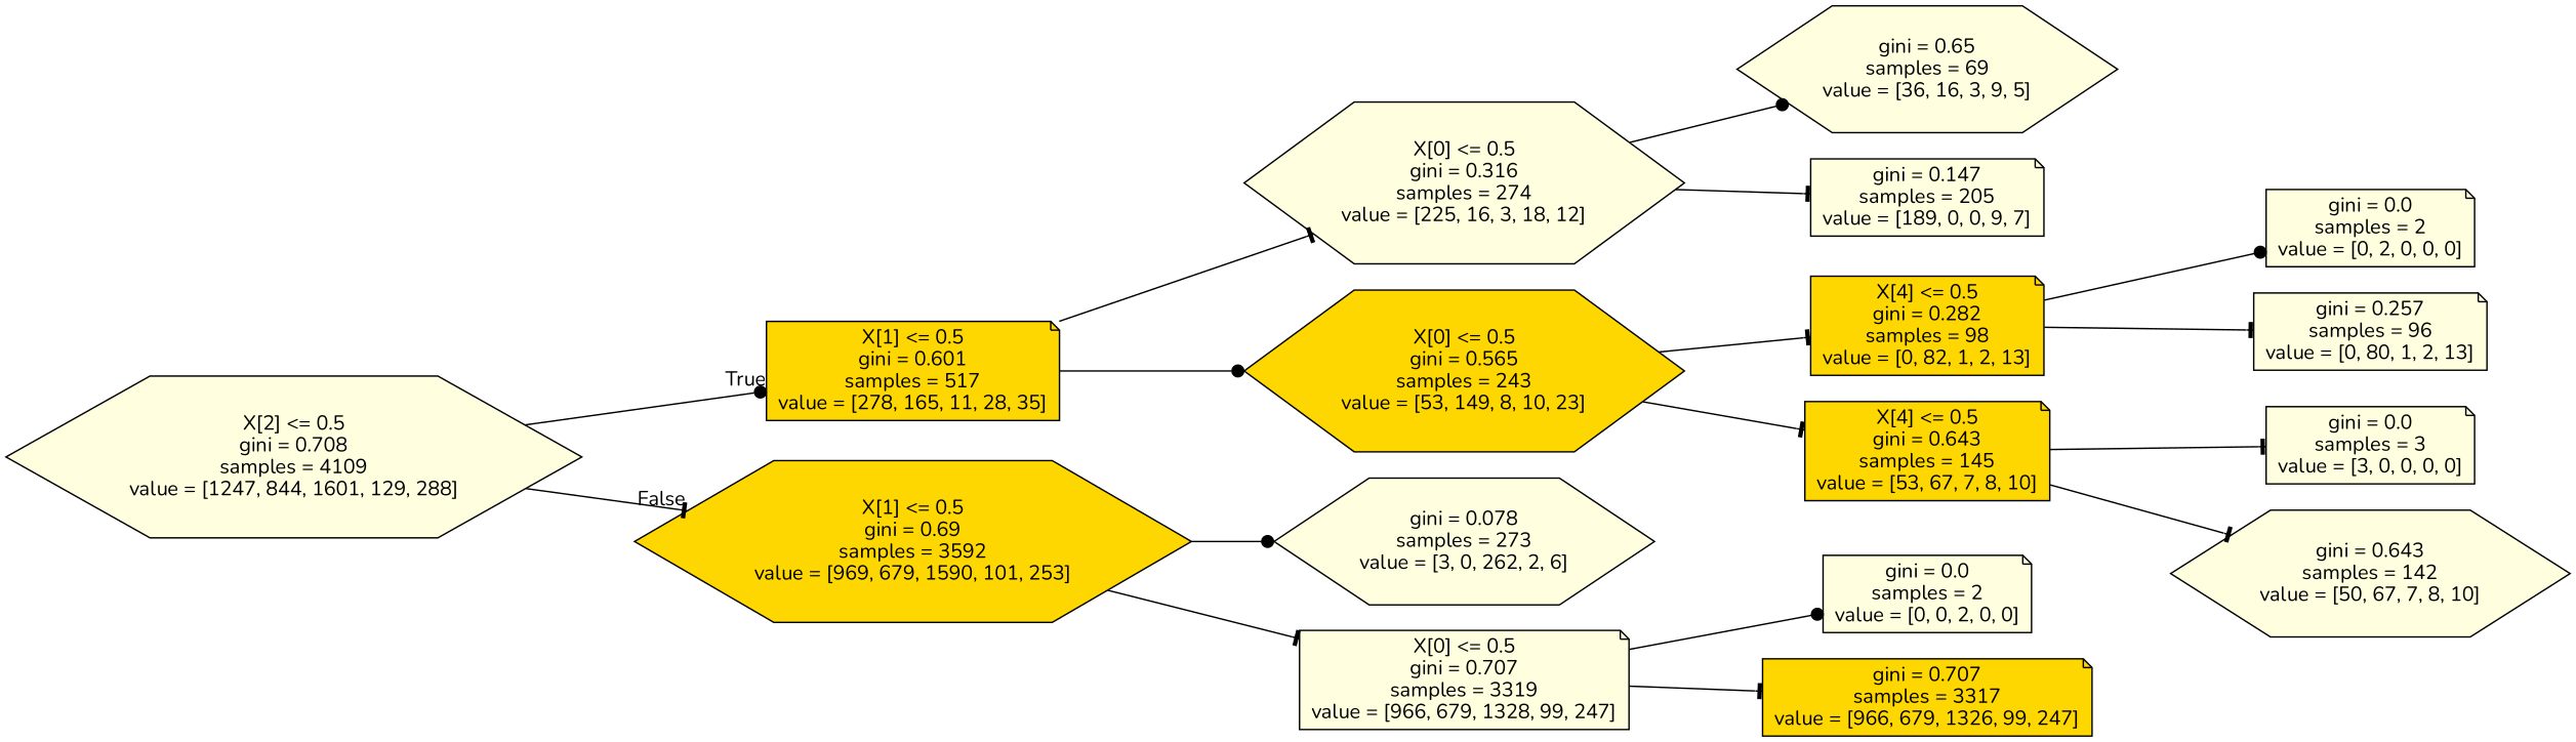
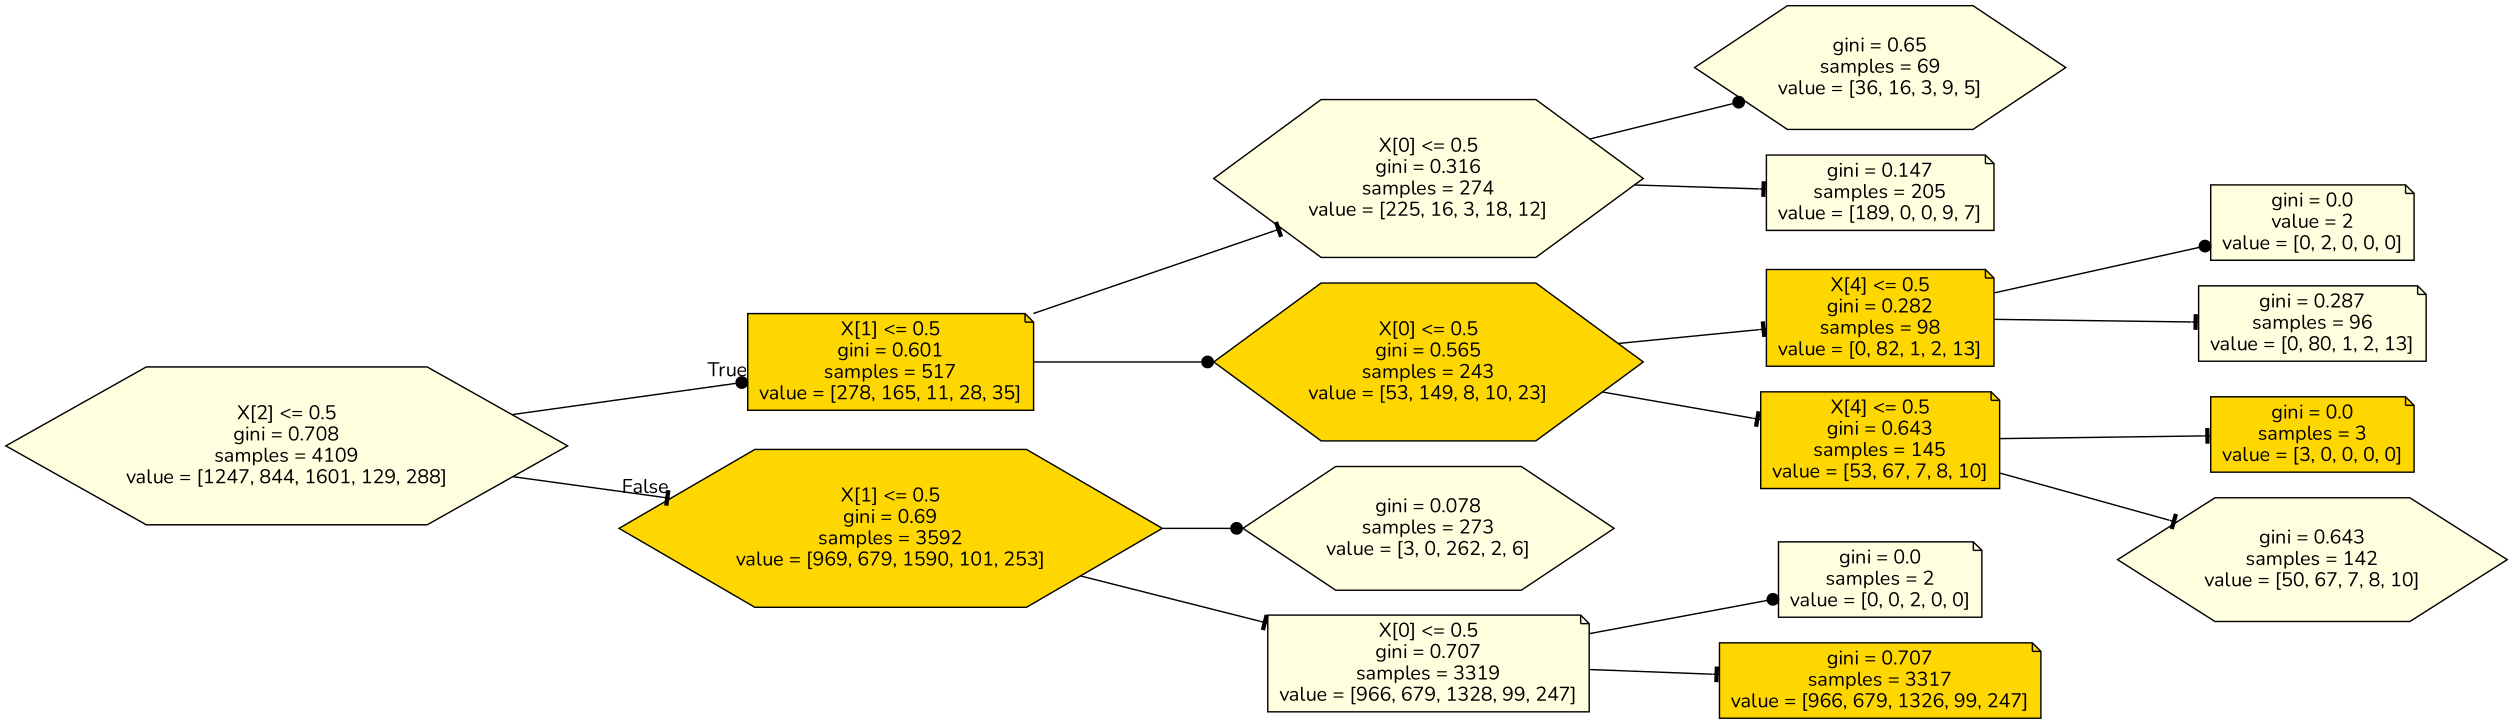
  digraph {
    fontname=Nunito
    rankdir=LR
    node [fillcolor=lightyellow fontname=Nunito shape=note style=filled]
    edge [arrowhead=tee fontname=Nunito]
    n1 [label="X[2] <= 0.5\ngini = 0.708\nsamples = 4109\nvalue = [1247, 844, 1601, 129, 288]" shape=hexagon]
    n2 [fillcolor=gold label="X[1] <= 0.5\ngini = 0.601\nsamples = 517\nvalue = [278, 165, 11, 28, 35]"]
    n3 [fillcolor=gold label="X[1] <= 0.5\ngini = 0.69\nsamples = 3592\nvalue = [969, 679, 1590, 101, 253]" shape=hexagon]
    n4 [label="X[0] <= 0.5\ngini = 0.316\nsamples = 274\nvalue = [225, 16, 3, 18, 12]" shape=hexagon]
    n5 [fillcolor=gold label="X[0] <= 0.5\ngini = 0.565\nsamples = 243\nvalue = [53, 149, 8, 10, 23]" shape=hexagon]
    n6 [label="gini = 0.078\nsamples = 273\nvalue = [3, 0, 262, 2, 6]" shape=hexagon]
    n7 [label="X[0] <= 0.5\ngini = 0.707\nsamples = 3319\nvalue = [966, 679, 1328, 99, 247]"]
    n8 [label="gini = 0.65\nsamples = 69\nvalue = [36, 16, 3, 9, 5]" shape=hexagon]
    n9 [label="gini = 0.147\nsamples = 205\nvalue = [189, 0, 0, 9, 7]"]
    n10 [fillcolor=gold label="X[4] <= 0.5\ngini = 0.282\nsamples = 98\nvalue = [0, 82, 1, 2, 13]"]
    n11 [fillcolor=gold label="X[4] <= 0.5\ngini = 0.643\nsamples = 145\nvalue = [53, 67, 7, 8, 10]"]
-   n12 [label="gini = 0.0\nsamples = 2\nvalue = [0, 2, 0, 0, 0]"]
-   n13 [label="gini = 0.257\nsamples = 96\nvalue = [0, 80, 1, 2, 13]"]
-   n14 [label="gini = 0.0\nsamples = 3\nvalue = [3, 0, 0, 0, 0]"]
+   n12 [label="gini = 0.0\nvalue = 2\nvalue = [0, 2, 0, 0, 0]"]
+   n13 [label="gini = 0.287\nsamples = 96\nvalue = [0, 80, 1, 2, 13]"]
+   n14 [fillcolor=gold label="gini = 0.0\nsamples = 3\nvalue = [3, 0, 0, 0, 0]"]
    n15 [label="gini = 0.643\nsamples = 142\nvalue = [50, 67, 7, 8, 10]" shape=hexagon]
    n16 [label="gini = 0.0\nsamples = 2\nvalue = [0, 0, 2, 0, 0]"]
    n17 [fillcolor=gold label="gini = 0.707\nsamples = 3317\nvalue = [966, 679, 1326, 99, 247]"]
    n1 -> n2 [arrowhead=dot headlabel=True labelangle=45 labeldistance=2.5]
    n1 -> n3 [headlabel=False labelangle=-45 labeldistance=2.5]
    n2 -> n4
    n2 -> n5 [arrowhead=dot]
    n3 -> n6 [arrowhead=dot]
    n3 -> n7
    n4 -> n8 [arrowhead=dot]
    n4 -> n9
    n5 -> n10
    n5 -> n11
    n7 -> n16 [arrowhead=dot]
    n7 -> n17
    n10 -> n12 [arrowhead=dot]
    n10 -> n13
    n11 -> n14
    n11 -> n15
  }
